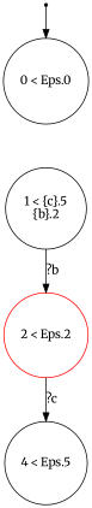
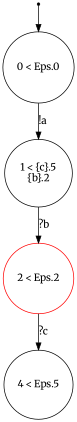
  digraph {
    fontname=Merriweather
    node [fontname=Merriweather shape=circle]
    edge [fontname=Merriweather]
    ENTRY [shape=point]
    n2 [label="0 < Eps.0\n"]
    n3 [label="1 < {c}.5\n{b}.2\n"]
    n4 [label="4 < Eps.5\n"]
    n5 [color=red label="2 < Eps.2\n"]
    ENTRY -> n2
+   n2 -> n3 [label="!a"]
    n3 -> n5 [label="?b"]
    n5 -> n4 [label="?c"]
  }
